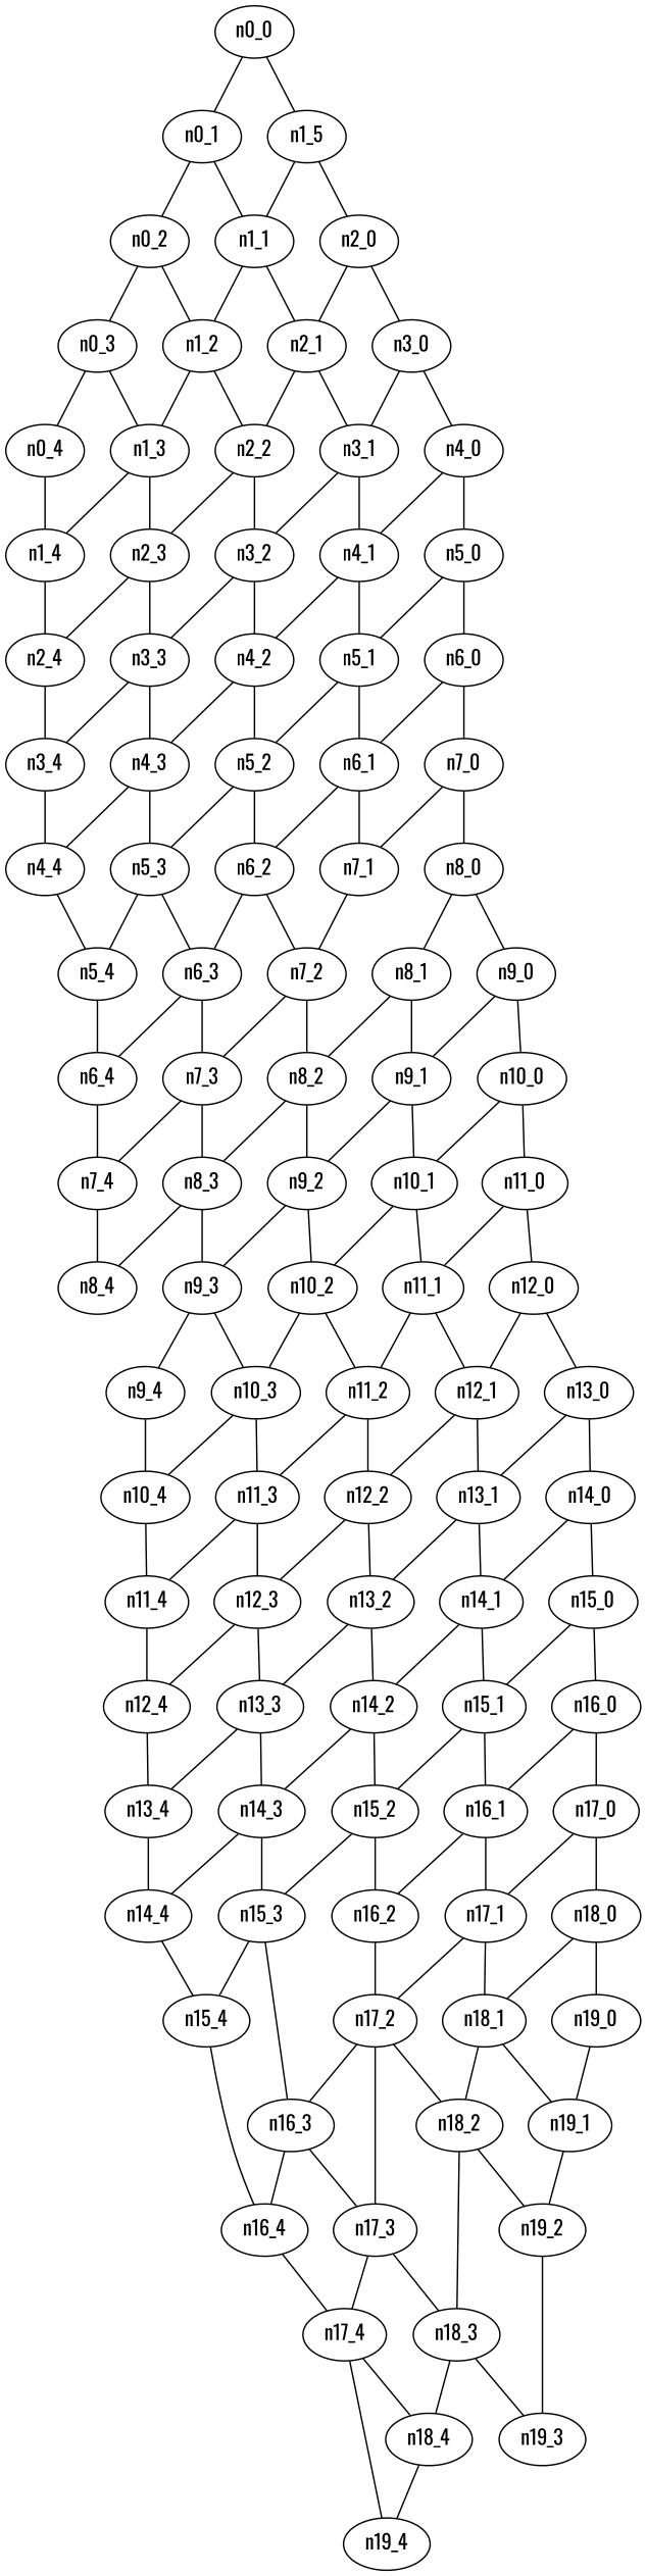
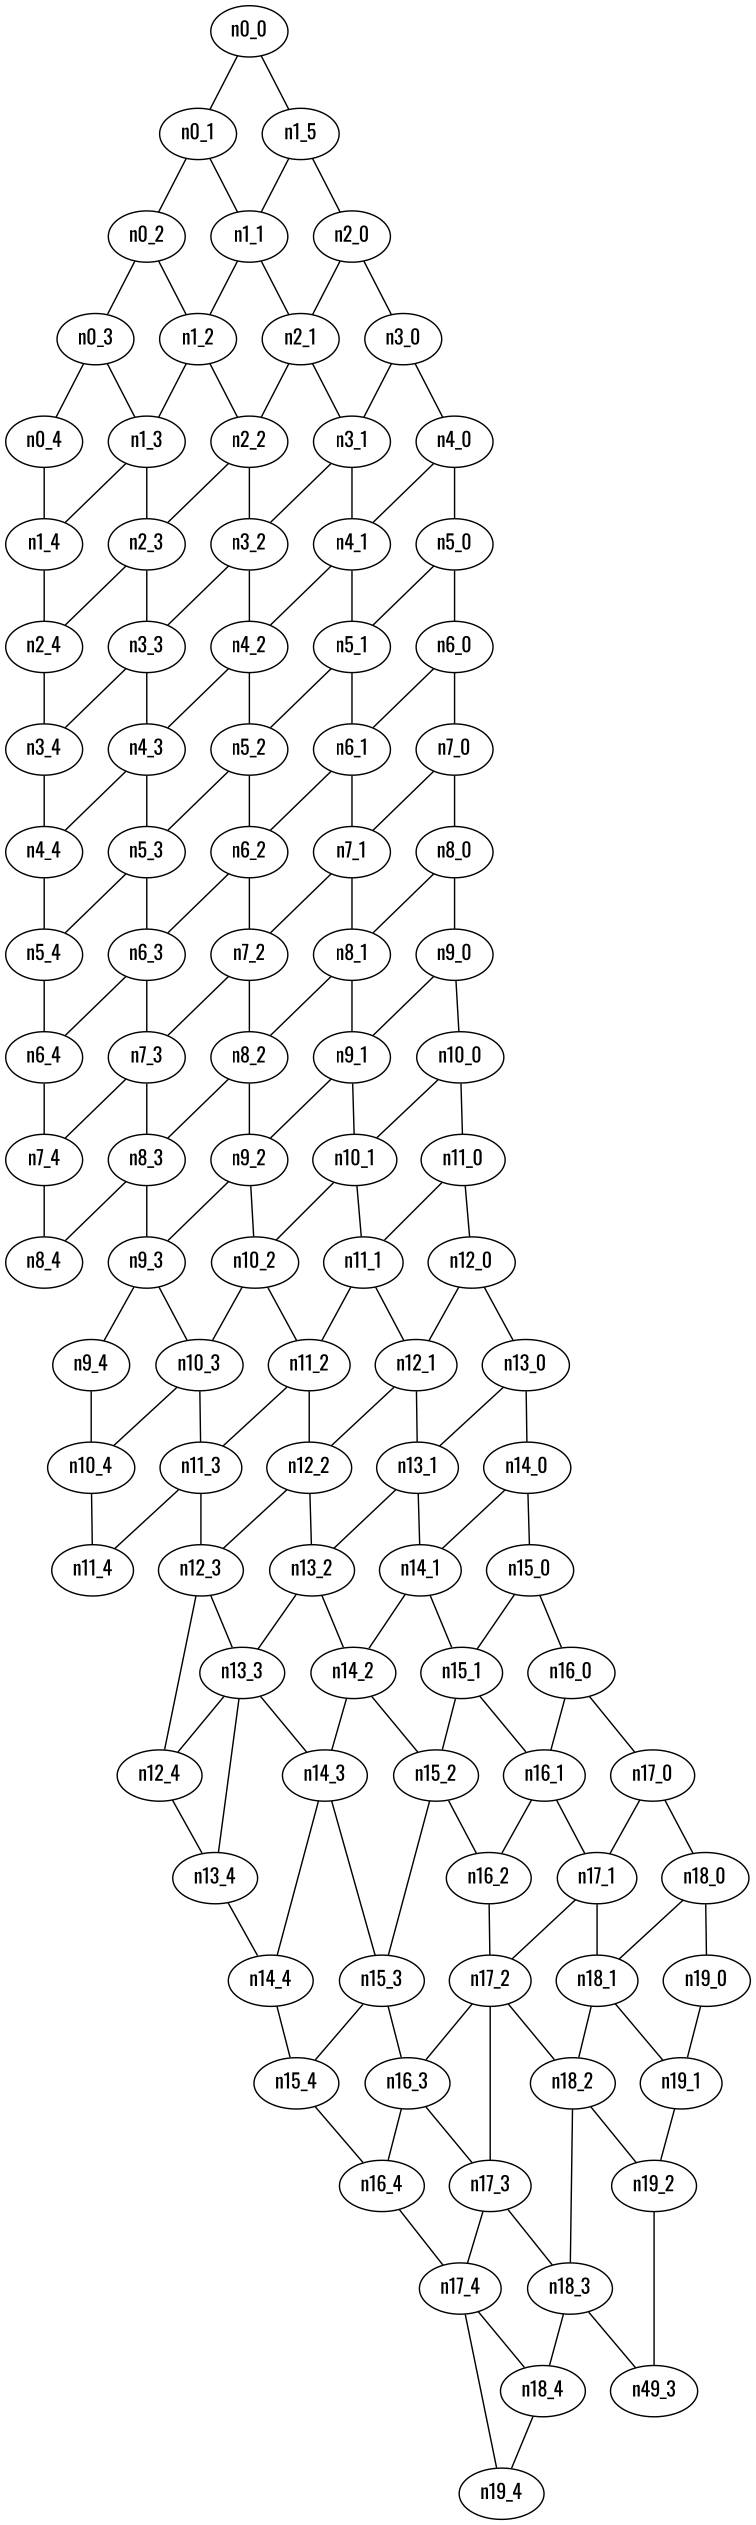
  graph {
    fontname=Oswald
    node [fontname=Oswald]
    edge [fontname=Oswald]
    n0_0
    n0_1
    n3 [label=n1_5]
    n0_2
    n1_1
    n2_0
    n0_3
    n1_2
    n2_1
    n0_4
    n1_3
    n2_2
    n1_4
    n2_3
    n2_4
    n3_0
    n3_1
    n3_2
    n3_3
    n3_4
    n4_0
    n4_1
    n4_2
    n4_3
    n4_4
    n5_0
    n5_1
    n5_2
    n5_3
    n5_4
    n6_0
    n6_1
    n6_2
    n6_3
    n6_4
    n7_0
    n7_1
    n7_2
    n7_3
    n7_4
    n8_0
    n8_1
    n8_2
    n8_3
    n8_4
    n9_0
    n9_1
    n9_2
    n9_3
    n10_0
    n10_1
    n10_2
    n9_4
    n10_3
    n10_4
    n11_0
    n11_1
    n11_2
    n11_3
    n11_4
    n12_0
    n12_1
    n12_2
    n12_3
    n12_4
    n13_0
    n13_1
    n13_2
    n13_3
    n13_4
    n14_0
    n14_1
    n14_2
    n14_3
    n14_4
    n15_0
    n15_1
    n15_2
    n15_3
    n15_4
    n16_0
    n16_1
    n16_2
    n16_3
    n16_4
    n17_0
    n17_1
    n17_2
    n17_3
    n17_4
    n18_0
    n18_1
    n18_2
    n18_3
    n18_4
    n19_4
    n19_0
    n19_1
    n19_2
-   n19_3
+   n19_3 [label=n49_3]
    n0_0 -- n0_1
    n0_0 -- n3
    n0_1 -- n0_2
    n0_1 -- n1_1
    n3 -- n1_1
    n3 -- n2_0
    n0_2 -- n0_3
    n0_2 -- n1_2
    n1_1 -- n1_2
    n1_1 -- n2_1
    n2_0 -- n2_1
    n2_0 -- n3_0
    n0_3 -- n0_4
    n0_3 -- n1_3
    n1_2 -- n1_3
    n1_2 -- n2_2
    n2_1 -- n2_2
    n2_1 -- n3_1
    n0_4 -- n1_4
    n1_3 -- n1_4
    n1_3 -- n2_3
    n2_2 -- n2_3
    n2_2 -- n3_2
    n1_4 -- n2_4
    n2_3 -- n2_4
    n2_3 -- n3_3
    n2_4 -- n3_4
    n3_0 -- n3_1
    n3_0 -- n4_0
    n3_1 -- n3_2
    n3_1 -- n4_1
    n3_2 -- n3_3
    n3_2 -- n4_2
    n3_3 -- n3_4
    n3_3 -- n4_3
    n3_4 -- n4_4
    n4_0 -- n4_1
    n4_0 -- n5_0
    n4_1 -- n4_2
    n4_1 -- n5_1
    n4_2 -- n4_3
    n4_2 -- n5_2
    n4_3 -- n4_4
    n4_3 -- n5_3
    n4_4 -- n5_4
    n5_0 -- n5_1
    n5_0 -- n6_0
    n5_1 -- n5_2
    n5_1 -- n6_1
    n5_2 -- n5_3
    n5_2 -- n6_2
    n5_3 -- n5_4
    n5_3 -- n6_3
    n5_4 -- n6_4
    n6_0 -- n6_1
    n6_0 -- n7_0
    n6_1 -- n6_2
    n6_1 -- n7_1
    n6_2 -- n6_3
    n6_2 -- n7_2
    n6_3 -- n6_4
    n6_3 -- n7_3
    n6_4 -- n7_4
    n7_0 -- n7_1
    n7_0 -- n8_0
    n7_1 -- n7_2
+   n7_1 -- n8_1
    n7_2 -- n7_3
    n7_2 -- n8_2
    n7_3 -- n7_4
    n7_3 -- n8_3
    n7_4 -- n8_4
    n8_0 -- n8_1
    n8_0 -- n9_0
    n8_1 -- n8_2
    n8_1 -- n9_1
    n8_2 -- n8_3
    n8_2 -- n9_2
    n8_3 -- n8_4
    n8_3 -- n9_3
    n9_0 -- n9_1
    n9_0 -- n10_0
    n9_1 -- n9_2
    n9_1 -- n10_1
    n9_2 -- n9_3
    n9_2 -- n10_2
    n9_3 -- n9_4
    n9_3 -- n10_3
    n10_0 -- n10_1
    n10_0 -- n11_0
    n10_1 -- n10_2
    n10_1 -- n11_1
    n10_2 -- n10_3
    n10_2 -- n11_2
    n9_4 -- n10_4
    n10_3 -- n10_4
    n10_3 -- n11_3
    n10_4 -- n11_4
    n11_0 -- n11_1
    n11_0 -- n12_0
    n11_1 -- n11_2
    n11_1 -- n12_1
    n11_2 -- n11_3
    n11_2 -- n12_2
    n11_3 -- n11_4
    n11_3 -- n12_3
-   n11_4 -- n12_4
+   n13_3 -- n12_4
    n12_0 -- n12_1
    n12_0 -- n13_0
    n12_1 -- n12_2
    n12_1 -- n13_1
    n12_2 -- n12_3
    n12_2 -- n13_2
    n12_3 -- n12_4
    n12_3 -- n13_3
    n12_4 -- n13_4
    n13_0 -- n13_1
    n13_0 -- n14_0
    n13_1 -- n13_2
    n13_1 -- n14_1
    n13_2 -- n13_3
    n13_2 -- n14_2
    n13_3 -- n13_4
    n13_3 -- n14_3
    n13_4 -- n14_4
    n14_0 -- n14_1
    n14_0 -- n15_0
    n14_1 -- n14_2
    n14_1 -- n15_1
    n14_2 -- n14_3
    n14_2 -- n15_2
    n14_3 -- n14_4
    n14_3 -- n15_3
    n14_4 -- n15_4
    n15_0 -- n15_1
    n15_0 -- n16_0
    n15_1 -- n15_2
    n15_1 -- n16_1
    n15_2 -- n15_3
    n15_2 -- n16_2
    n15_3 -- n15_4
    n15_3 -- n16_3
    n15_4 -- n16_4
    n16_0 -- n16_1
    n16_0 -- n17_0
    n16_1 -- n16_2
    n16_1 -- n17_1
    n16_2 -- n17_2
    n16_3 -- n16_4
    n16_3 -- n17_3
    n16_4 -- n17_4
    n17_0 -- n17_1
    n17_0 -- n18_0
    n17_1 -- n17_2
    n17_1 -- n18_1
    n17_2 -- n16_3
    n17_2 -- n17_3
    n17_2 -- n18_2
    n17_3 -- n17_4
    n17_3 -- n18_3
    n17_4 -- n18_4
    n17_4 -- n19_4
    n18_0 -- n18_1
    n18_0 -- n19_0
    n18_1 -- n18_2
    n18_1 -- n19_1
    n18_2 -- n18_3
    n18_2 -- n19_2
    n18_3 -- n18_4
    n18_3 -- n19_3
    n18_4 -- n19_4
    n19_0 -- n19_1
    n19_1 -- n19_2
    n19_2 -- n19_3
  }
